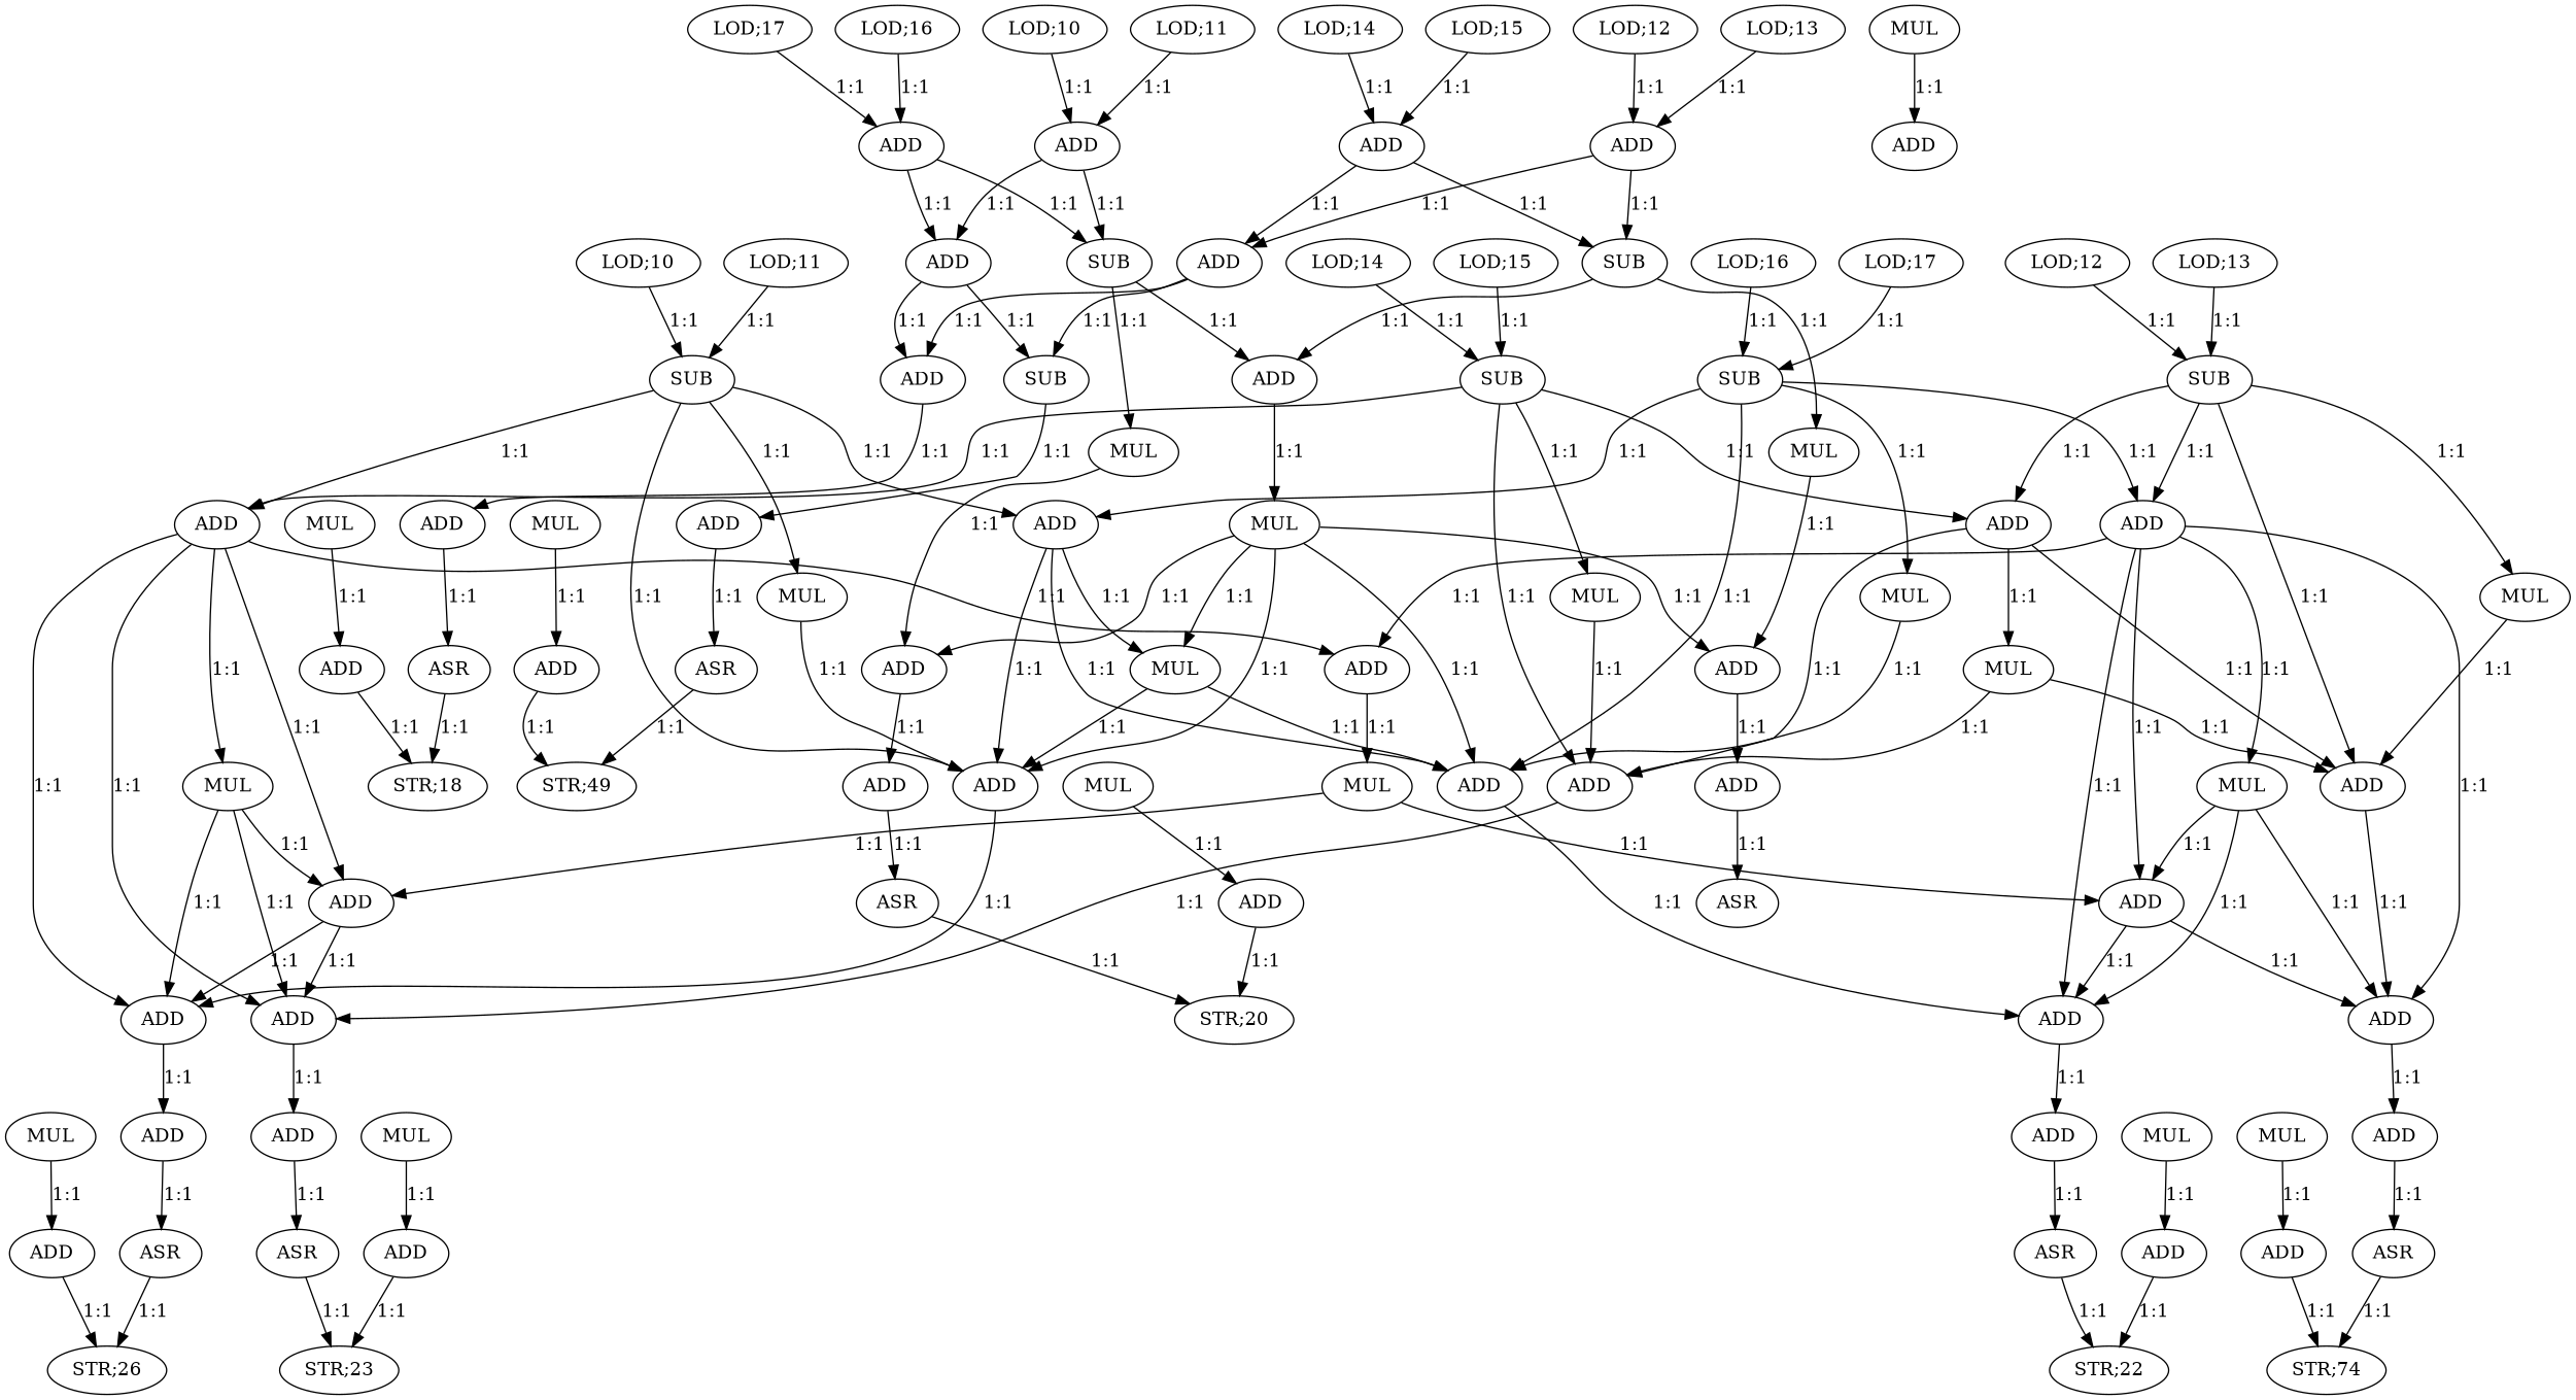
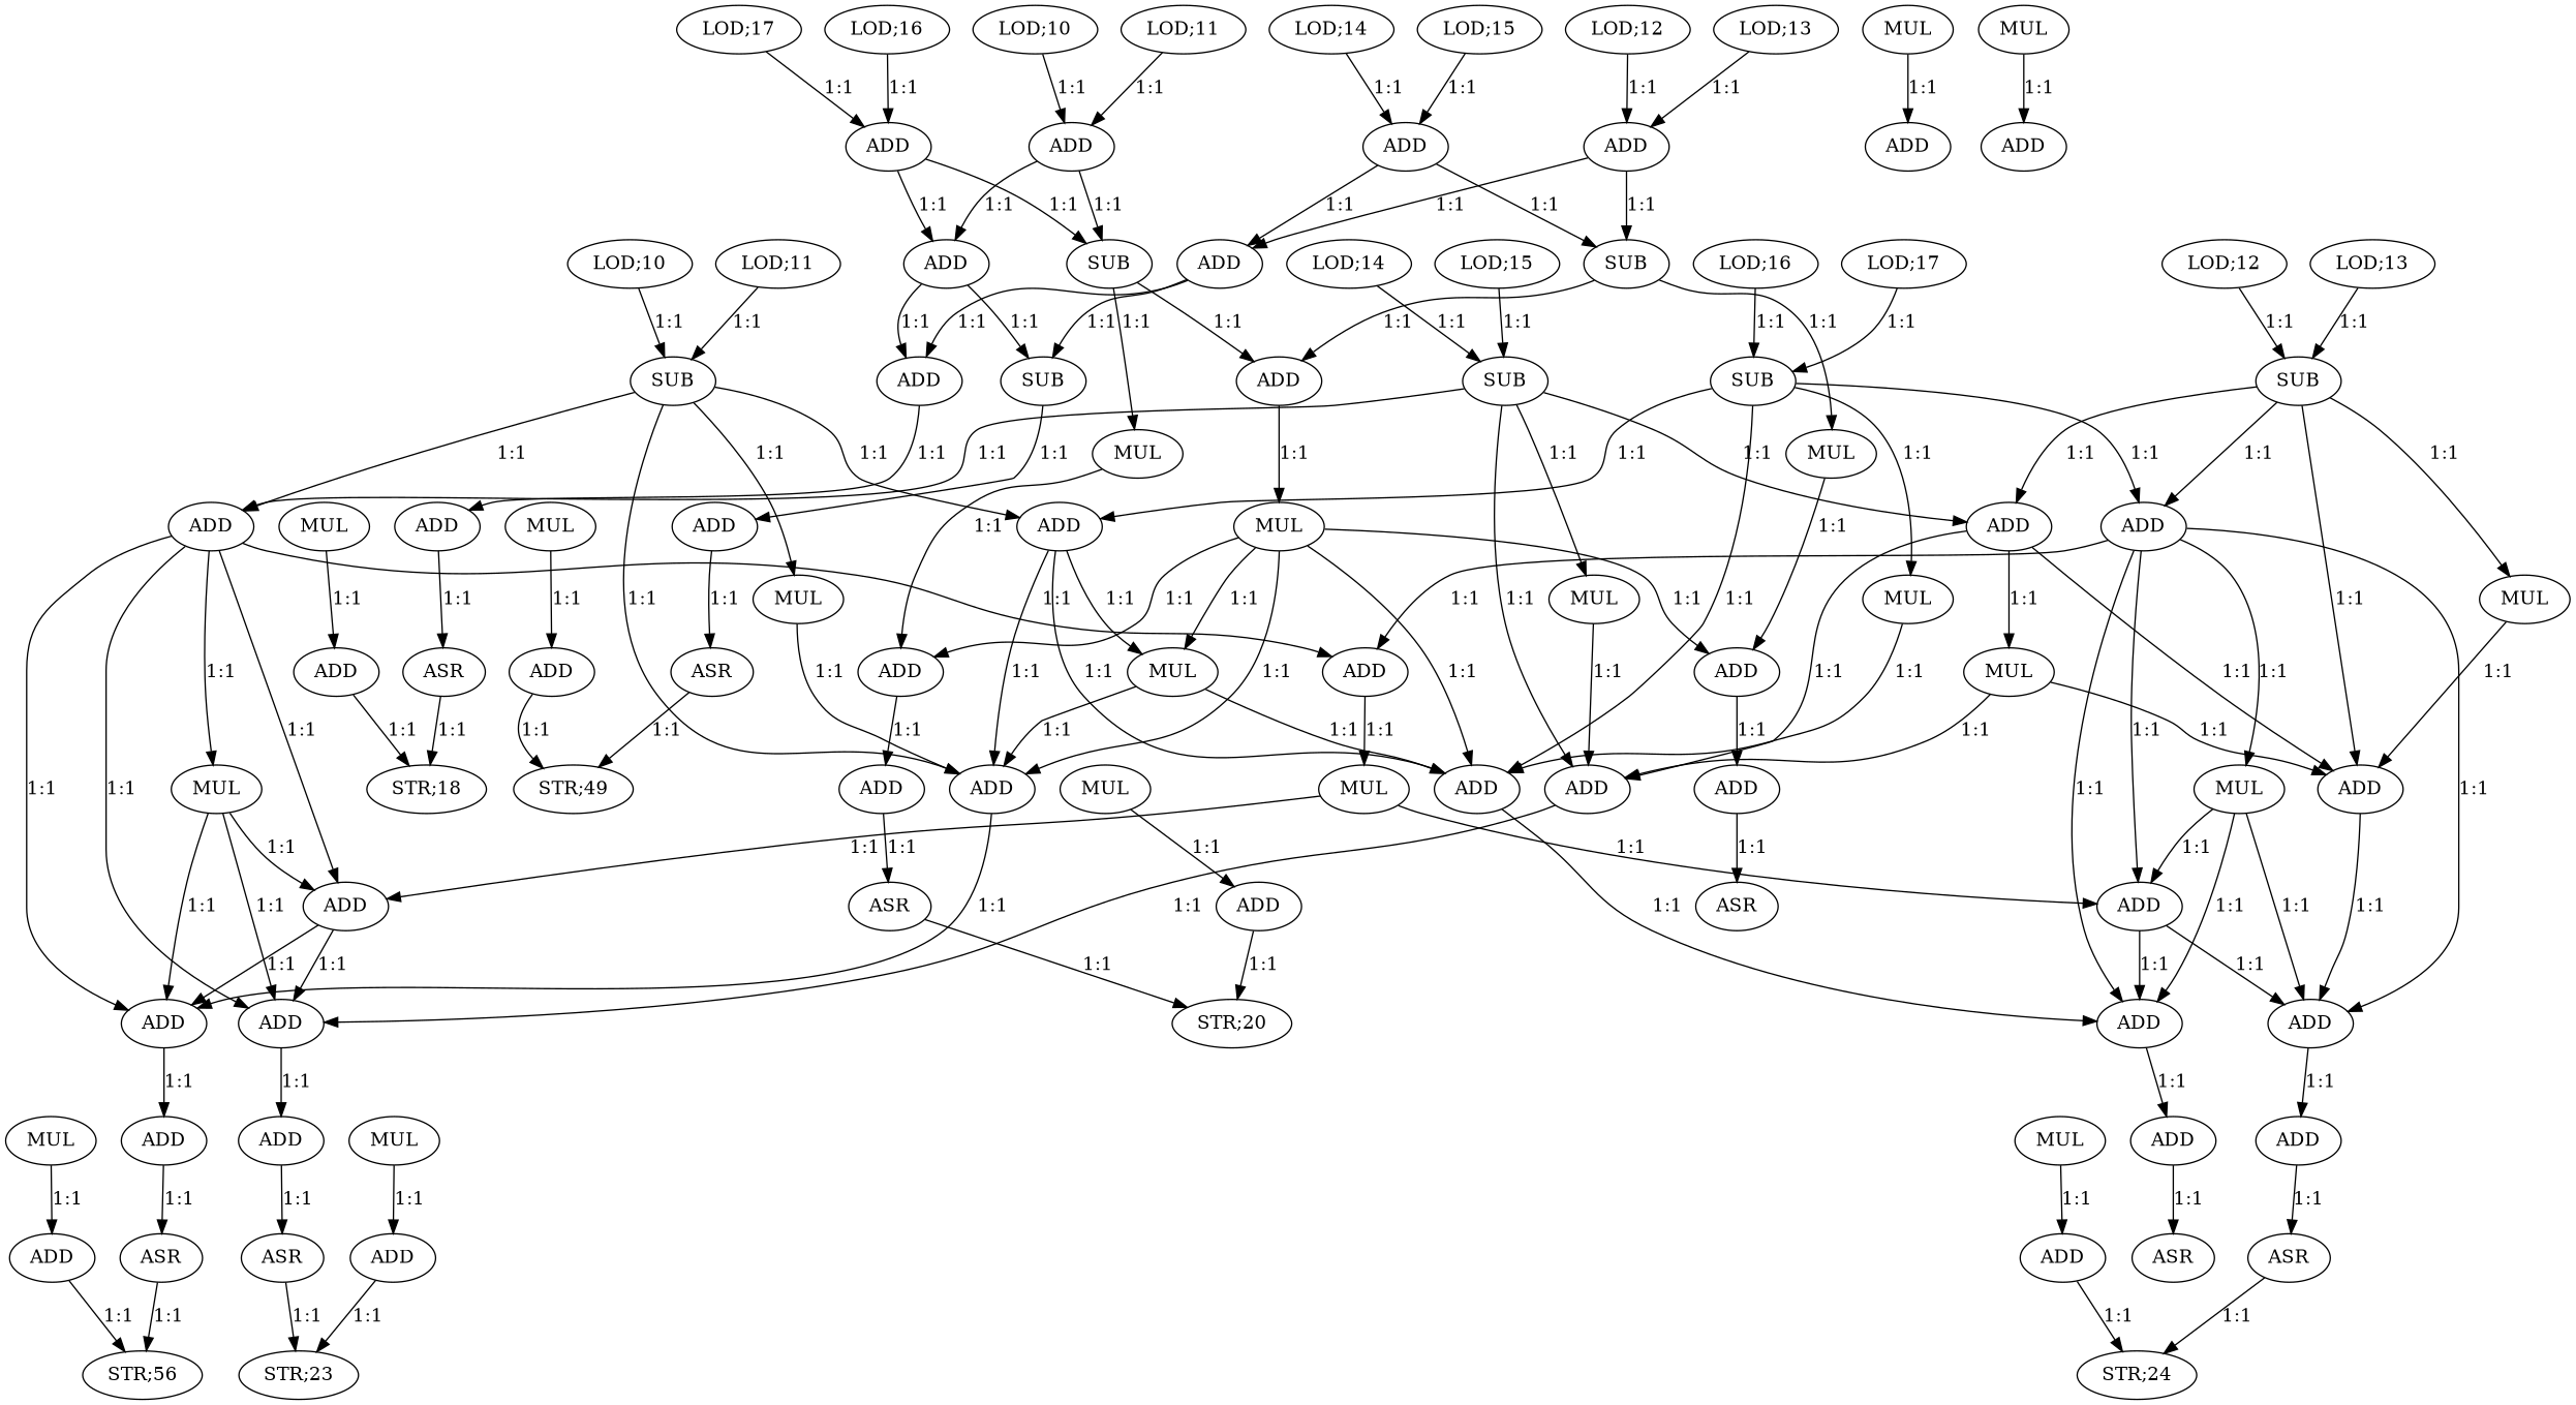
  digraph {
    n1 [label="LOD;10"]
    n2 [label=ADD]
    n3 [label=ADD]
    n4 [label=SUB]
    n5 [label="LOD;11"]
    n6 [label=ADD]
    n7 [label=SUB]
    n8 [label=ADD]
    n9 [label=MUL]
    n10 [label="LOD;10"]
    n11 [label=SUB]
    n12 [label=ADD]
    n13 [label=ADD]
    n14 [label=MUL]
    n15 [label=ADD]
    n16 [label="LOD;11"]
    n17 [label=ADD]
    n18 [label=MUL]
    n19 [label=ADD]
    n20 [label=MUL]
    n21 [label=ADD]
    n22 [label=ADD]
    n23 [label=ADD]
    n24 [label="LOD;12"]
    n25 [label=ADD]
    n26 [label=ADD]
    n27 [label=SUB]
    n28 [label="LOD;13"]
    n29 [label=MUL]
    n30 [label="LOD;12"]
    n31 [label=SUB]
    n32 [label=ADD]
    n33 [label=ADD]
    n34 [label=MUL]
    n35 [label=ADD]
    n36 [label="LOD;13"]
    n37 [label=ADD]
    n38 [label=MUL]
    n39 [label=MUL]
    n40 [label=ADD]
    n41 [label=ADD]
    n42 [label=ADD]
    n43 [label="LOD;14"]
    n44 [label=ADD]
    n45 [label="LOD;15"]
    n46 [label="LOD;14"]
    n47 [label=SUB]
    n48 [label=MUL]
    n49 [label="LOD;15"]
    n50 [label="LOD;16"]
    n51 [label=ADD]
    n52 [label="LOD;17"]
    n53 [label="LOD;16"]
    n54 [label=SUB]
    n55 [label=MUL]
    n56 [label="LOD;17"]
    n57 [label=ADD]
    n58 [label=ADD]
    n59 [label=MUL]
    n60 [label=ADD]
    n61 [label=ADD]
    n62 [label=ASR]
    n63 [label="STR;18"]
    n64 [label=MUL]
    n65 [label=ADD]
    n66 [label=ASR]
    n67 [label="STR;49"]
    n68 [label=MUL]
    n69 [label=ADD]
    n70 [label=ADD]
    n71 [label=ADD]
    n72 [label=ASR]
    n73 [label="STR;20"]
    n74 [label=MUL]
    n75 [label=ADD]
    n76 [label=ASR]
    n77 [label=MUL]
    n78 [label=ADD]
    n79 [label=MUL]
    n80 [label=ADD]
    n81 [label=ADD]
    n82 [label=ADD]
    n83 [label=ADD]
    n84 [label=ASR]
-   n85 [label="STR;22"]
    n86 [label=MUL]
    n87 [label=ADD]
    n88 [label=ASR]
    n89 [label="STR;23"]
    n90 [label=MUL]
    n91 [label=ADD]
    n92 [label=ASR]
-   n93 [label="STR;74"]
+   n93 [label="STR;24"]
    n94 [label=MUL]
    n95 [label=ADD]
    n96 [label=ASR]
-   n97 [label="STR;26"]
+   n97 [label="STR;56"]
    n98 [label=MUL]
    n99 [label=ADD]
    n1 -> n2 [label="1:1"]
    n2 -> n3 [label="1:1"]
    n2 -> n4 [label="1:1"]
    n3 -> n6 [label="1:1"]
    n3 -> n7 [label="1:1"]
    n4 -> n8 [label="1:1"]
    n4 -> n9 [label="1:1"]
    n5 -> n2 [label="1:1"]
    n6 -> n57 [label="1:1"]
    n7 -> n58 [label="1:1"]
    n8 -> n59 [label="1:1"]
    n9 -> n60 [label="1:1"]
    n10 -> n11 [label="1:1"]
    n11 -> n12 [label="1:1"]
    n11 -> n13 [label="1:1"]
    n11 -> n14 [label="1:1"]
    n11 -> n15 [label="1:1"]
    n12 -> n15 [label="1:1"]
    n12 -> n17 [label="1:1"]
    n12 -> n18 [label="1:1"]
    n13 -> n19 [label="1:1"]
    n13 -> n20 [label="1:1"]
    n13 -> n21 [label="1:1"]
    n13 -> n22 [label="1:1"]
    n13 -> n23 [label="1:1"]
    n14 -> n15 [label="1:1"]
    n15 -> n23 [label="1:1"]
    n16 -> n11 [label="1:1"]
    n17 -> n41 [label="1:1"]
    n18 -> n15 [label="1:1"]
    n18 -> n17 [label="1:1"]
    n19 -> n79 [label="1:1"]
    n20 -> n21 [label="1:1"]
    n20 -> n22 [label="1:1"]
    n20 -> n23 [label="1:1"]
    n21 -> n22 [label="1:1"]
    n21 -> n23 [label="1:1"]
    n22 -> n82 [label="1:1"]
    n23 -> n83 [label="1:1"]
    n24 -> n25 [label="1:1"]
    n25 -> n26 [label="1:1"]
    n25 -> n27 [label="1:1"]
    n26 -> n6 [label="1:1"]
    n26 -> n7 [label="1:1"]
    n27 -> n8 [label="1:1"]
    n27 -> n29 [label="1:1"]
    n28 -> n25 [label="1:1"]
    n29 -> n61 [label="1:1"]
    n30 -> n31 [label="1:1"]
    n31 -> n32 [label="1:1"]
    n31 -> n33 [label="1:1"]
    n31 -> n34 [label="1:1"]
    n31 -> n35 [label="1:1"]
    n32 -> n35 [label="1:1"]
    n32 -> n37 [label="1:1"]
    n32 -> n38 [label="1:1"]
    n33 -> n19 [label="1:1"]
    n33 -> n39 [label="1:1"]
    n33 -> n40 [label="1:1"]
    n33 -> n41 [label="1:1"]
    n33 -> n42 [label="1:1"]
    n34 -> n35 [label="1:1"]
    n35 -> n42 [label="1:1"]
    n36 -> n31 [label="1:1"]
    n37 -> n22 [label="1:1"]
    n38 -> n35 [label="1:1"]
    n38 -> n37 [label="1:1"]
    n39 -> n40 [label="1:1"]
    n39 -> n41 [label="1:1"]
    n39 -> n42 [label="1:1"]
    n40 -> n41 [label="1:1"]
    n40 -> n42 [label="1:1"]
    n41 -> n80 [label="1:1"]
    n42 -> n81 [label="1:1"]
    n43 -> n44 [label="1:1"]
    n44 -> n26 [label="1:1"]
    n44 -> n27 [label="1:1"]
    n45 -> n44 [label="1:1"]
    n46 -> n47 [label="1:1"]
    n47 -> n13 [label="1:1"]
    n47 -> n32 [label="1:1"]
    n47 -> n37 [label="1:1"]
    n47 -> n48 [label="1:1"]
    n48 -> n37 [label="1:1"]
    n49 -> n47 [label="1:1"]
    n50 -> n51 [label="1:1"]
    n51 -> n3 [label="1:1"]
    n51 -> n4 [label="1:1"]
    n52 -> n51 [label="1:1"]
    n53 -> n54 [label="1:1"]
    n54 -> n12 [label="1:1"]
    n54 -> n17 [label="1:1"]
    n54 -> n33 [label="1:1"]
    n54 -> n55 [label="1:1"]
    n55 -> n17 [label="1:1"]
    n56 -> n54 [label="1:1"]
    n57 -> n62 [label="1:1"]
    n58 -> n66 [label="1:1"]
    n59 -> n15 [label="1:1"]
    n59 -> n17 [label="1:1"]
    n59 -> n18 [label="1:1"]
    n59 -> n60 [label="1:1"]
    n59 -> n61 [label="1:1"]
    n60 -> n70 [label="1:1"]
    n61 -> n71 [label="1:1"]
    n62 -> n63 [label="1:1"]
    n64 -> n65 [label="1:1"]
    n65 -> n63 [label="1:1"]
    n66 -> n67 [label="1:1"]
    n68 -> n69 [label="1:1"]
    n69 -> n67 [label="1:1"]
    n70 -> n72 [label="1:1"]
    n71 -> n76 [label="1:1"]
    n72 -> n73 [label="1:1"]
    n74 -> n75 [label="1:1"]
    n75 -> n73 [label="1:1"]
    n77 -> n78 [label="1:1"]
    n79 -> n21 [label="1:1"]
    n79 -> n40 [label="1:1"]
    n80 -> n84 [label="1:1"]
    n81 -> n92 [label="1:1"]
    n82 -> n88 [label="1:1"]
    n83 -> n96 [label="1:1"]
-   n84 -> n85 [label="1:1"]
    n86 -> n87 [label="1:1"]
-   n87 -> n85 [label="1:1"]
    n88 -> n89 [label="1:1"]
    n90 -> n91 [label="1:1"]
    n91 -> n89 [label="1:1"]
    n92 -> n93 [label="1:1"]
    n94 -> n95 [label="1:1"]
    n95 -> n93 [label="1:1"]
    n96 -> n97 [label="1:1"]
    n98 -> n99 [label="1:1"]
    n99 -> n97 [label="1:1"]
  }
